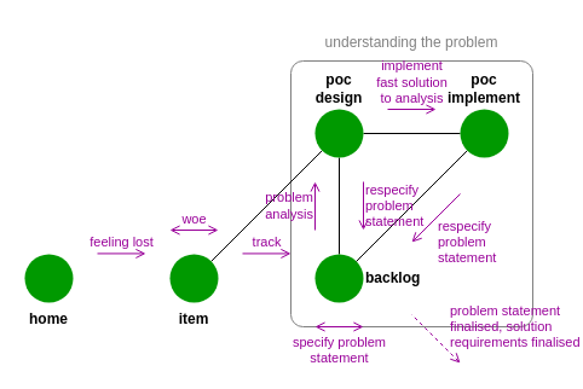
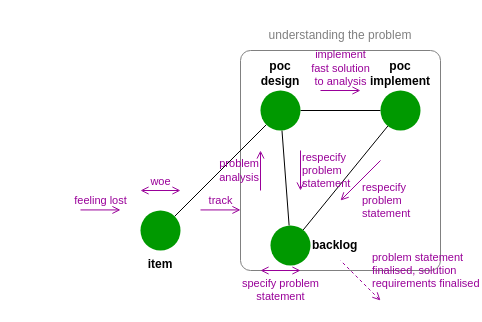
  <mxCell id="0" />
  <mxCell id="1" parent="0" />
  <mxCell id="2" value="" style="rounded=1;whiteSpace=wrap;html=1;fontColor=#FFFF00;fillColor=default;strokeColor=#808080;arcSize=5;" vertex="1" parent="1"><mxGeometry x="240" y="50" width="200" height="220" as="geometry" /></mxCell>
- <mxCell id="3" value="&lt;b&gt;home&lt;/b&gt;" style="ellipse;whiteSpace=wrap;html=1;aspect=fixed;strokeColor=none;fillColor=#009900;verticalAlign=top;labelPosition=center;verticalLabelPosition=bottom;align=center;" vertex="1" parent="1"><mxGeometry x="20" y="210" width="40" height="40" as="geometry" /></mxCell>
  <mxCell id="4" style="edgeStyle=none;html=1;endArrow=none;endFill=0;" edge="1" parent="1" source="5" target="9"><mxGeometry relative="1" as="geometry" /></mxCell>
  <mxCell id="5" value="&lt;b&gt;item&lt;/b&gt;" style="ellipse;whiteSpace=wrap;html=1;aspect=fixed;strokeColor=none;fillColor=#009900;verticalAlign=top;labelPosition=center;verticalLabelPosition=bottom;align=center;" vertex="1" parent="1"><mxGeometry x="140" y="210" width="40" height="40" as="geometry" /></mxCell>
  <mxCell id="6" style="edgeStyle=none;html=1;endArrow=none;endFill=0;" edge="1" parent="1" source="7" target="9"><mxGeometry relative="1" as="geometry" /></mxCell>
- <mxCell id="7" value="&lt;b&gt;backlog&lt;/b&gt;" style="ellipse;whiteSpace=wrap;html=1;aspect=fixed;strokeColor=none;fillColor=#009900;verticalAlign=middle;labelPosition=right;verticalLabelPosition=middle;align=left;" vertex="1" parent="1"><mxGeometry x="260" y="210" width="40" height="40" as="geometry" /></mxCell>
+ <mxCell id="7" value="&lt;b&gt;backlog&lt;/b&gt;" style="ellipse;whiteSpace=wrap;html=1;aspect=fixed;strokeColor=none;fillColor=#009900;verticalAlign=middle;labelPosition=right;verticalLabelPosition=middle;align=left;" vertex="1" parent="1"><mxGeometry x="270" y="225" width="40" height="40" as="geometry" /></mxCell>
  <mxCell id="8" style="edgeStyle=none;html=1;endArrow=none;endFill=0;" edge="1" parent="1" source="9" target="11"><mxGeometry relative="1" as="geometry" /></mxCell>
  <mxCell id="9" value="&lt;b&gt;poc design&lt;/b&gt;" style="ellipse;whiteSpace=wrap;html=1;aspect=fixed;strokeColor=none;fillColor=#009900;verticalAlign=bottom;labelPosition=center;verticalLabelPosition=top;align=center;" vertex="1" parent="1"><mxGeometry x="260" width="40" height="40" as="geometry" y="90" /></mxCell>
  <mxCell id="10" style="edgeStyle=none;html=1;endArrow=none;endFill=0;" edge="1" parent="1" source="11" target="7"><mxGeometry relative="1" as="geometry" /></mxCell>
  <mxCell id="11" value="&lt;b&gt;poc&lt;br&gt;implement&lt;br&gt;&lt;/b&gt;" style="ellipse;whiteSpace=wrap;html=1;aspect=fixed;strokeColor=none;fillColor=#009900;verticalAlign=bottom;labelPosition=center;verticalLabelPosition=top;align=center;" vertex="1" parent="1"><mxGeometry x="380" width="40" height="40" as="geometry" y="90" /></mxCell>
  <mxCell id="12" value="feeling lost" style="endArrow=open;html=1;endFill=0;verticalAlign=bottom;labelBackgroundColor=none;fontColor=#990099;strokeColor=#990099;" edge="1" parent="1"><mxGeometry width="50" height="50" relative="1" as="geometry"><mxPoint x="80" y="209.43" as="sourcePoint" /><mxPoint x="120" y="209.43" as="targetPoint" /></mxGeometry></mxCell>
  <mxCell id="13" value="woe" style="endArrow=open;html=1;endFill=0;verticalAlign=bottom;labelBackgroundColor=none;fontColor=#990099;strokeColor=#990099;startArrow=open;startFill=0;" edge="1" parent="1"><mxGeometry width="50" height="50" relative="1" as="geometry"><mxPoint x="140" y="190" as="sourcePoint" /><mxPoint x="180" y="190" as="targetPoint" /></mxGeometry></mxCell>
  <mxCell id="14" value="track" style="endArrow=open;html=1;endFill=0;verticalAlign=bottom;labelBackgroundColor=none;fontColor=#990099;strokeColor=#990099;" edge="1" parent="1"><mxGeometry width="50" height="50" relative="1" as="geometry"><mxPoint x="200" y="209.43" as="sourcePoint" /><mxPoint x="240" y="209.43" as="targetPoint" /></mxGeometry></mxCell>
  <mxCell id="15" value="understanding the problem" style="text;html=1;strokeColor=none;fillColor=none;align=center;verticalAlign=middle;whiteSpace=wrap;rounded=0;dashed=1;fontColor=#808080;" vertex="1" parent="1"><mxGeometry x="260" y="20" width="160" height="30" as="geometry" /></mxCell>
  <mxCell id="16" value="specify&amp;nbsp;problem&lt;br&gt;statement" style="endArrow=open;html=1;endFill=0;verticalAlign=top;labelBackgroundColor=none;fontColor=#990099;strokeColor=#990099;startArrow=open;startFill=0;labelPosition=center;verticalLabelPosition=bottom;align=center;" edge="1" parent="1"><mxGeometry width="50" height="50" relative="1" as="geometry"><mxPoint x="260" y="270" as="sourcePoint" /><mxPoint x="300" y="270" as="targetPoint" /></mxGeometry></mxCell>
  <mxCell id="17" value="problem&lt;br&gt;analysis" style="endArrow=open;html=1;endFill=0;verticalAlign=middle;labelBackgroundColor=none;fontColor=#990099;strokeColor=#990099;labelPosition=left;verticalLabelPosition=middle;align=right;" edge="1" parent="1"><mxGeometry width="50" height="50" relative="1" as="geometry"><mxPoint x="260" y="190" as="sourcePoint" /><mxPoint x="260" y="150" as="targetPoint" /></mxGeometry></mxCell>
  <mxCell id="18" value="implement&lt;br&gt;fast solution&lt;br&gt;to&amp;nbsp;analysis" style="endArrow=open;html=1;endFill=0;verticalAlign=bottom;labelBackgroundColor=none;fontColor=#990099;strokeColor=#990099;" edge="1" parent="1"><mxGeometry width="50" height="50" relative="1" as="geometry"><mxPoint x="320" y="90" as="sourcePoint" /><mxPoint x="360" y="90" as="targetPoint" /></mxGeometry></mxCell>
  <mxCell id="19" value="respecify&lt;br&gt;problem&amp;nbsp;&lt;br&gt;statement" style="endArrow=none;html=1;endFill=0;verticalAlign=middle;labelBackgroundColor=none;fontColor=#990099;strokeColor=#990099;labelPosition=right;verticalLabelPosition=middle;align=left;startArrow=open;startFill=0;" edge="1" parent="1"><mxGeometry width="50" height="50" relative="1" as="geometry"><mxPoint x="300" y="190" as="sourcePoint" /><mxPoint x="300" y="150" as="targetPoint" /></mxGeometry></mxCell>
  <mxCell id="20" value="respecify&lt;br&gt;problem&amp;nbsp;&lt;br&gt;statement" style="endArrow=none;html=1;endFill=0;verticalAlign=middle;labelBackgroundColor=none;fontColor=#990099;strokeColor=#990099;labelPosition=right;verticalLabelPosition=middle;align=left;startArrow=open;startFill=0;" edge="1" parent="1"><mxGeometry x="-0.5" y="-14" width="50" height="50" relative="1" as="geometry"><mxPoint x="340" y="200" as="sourcePoint" /><mxPoint x="380" y="160" as="targetPoint" /><mxPoint as="offset" /></mxGeometry></mxCell>
  <mxCell id="21" value="problem statement&lt;br&gt;finalised, solution&lt;br&gt;requirements finalised" style="endArrow=none;html=1;endFill=0;verticalAlign=middle;labelBackgroundColor=none;fontColor=#990099;strokeColor=#990099;labelPosition=right;verticalLabelPosition=middle;align=left;startArrow=open;startFill=0;dashed=1;" edge="1" parent="1"><mxGeometry y="-14" width="50" height="50" relative="1" as="geometry"><mxPoint x="380" y="300" as="sourcePoint" /><mxPoint x="340" y="260" as="targetPoint" /><mxPoint as="offset" /></mxGeometry></mxCell>
